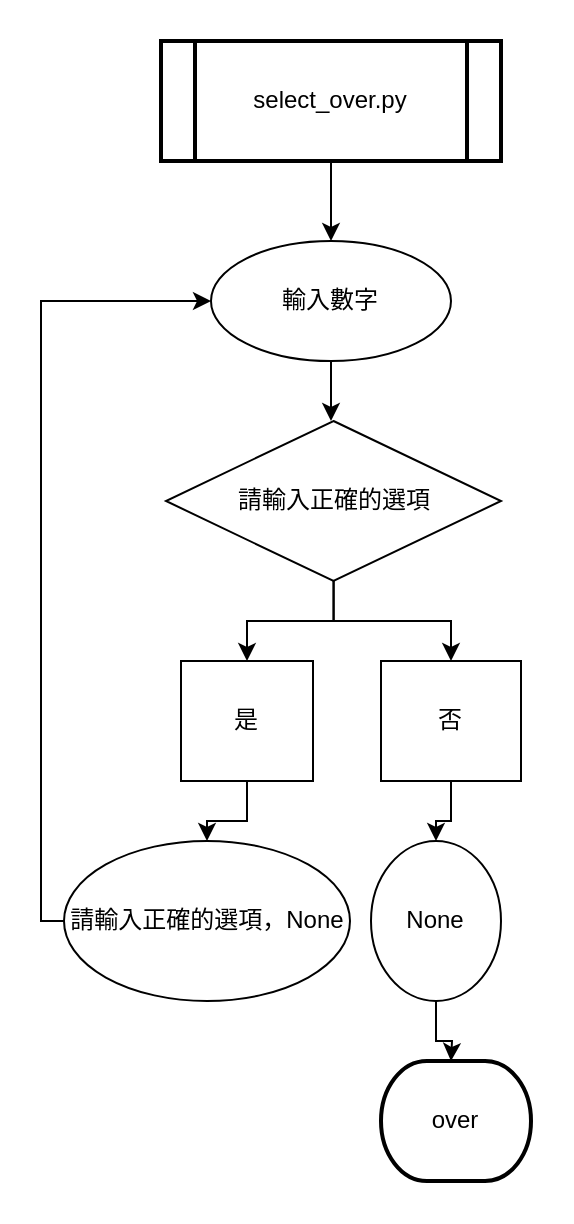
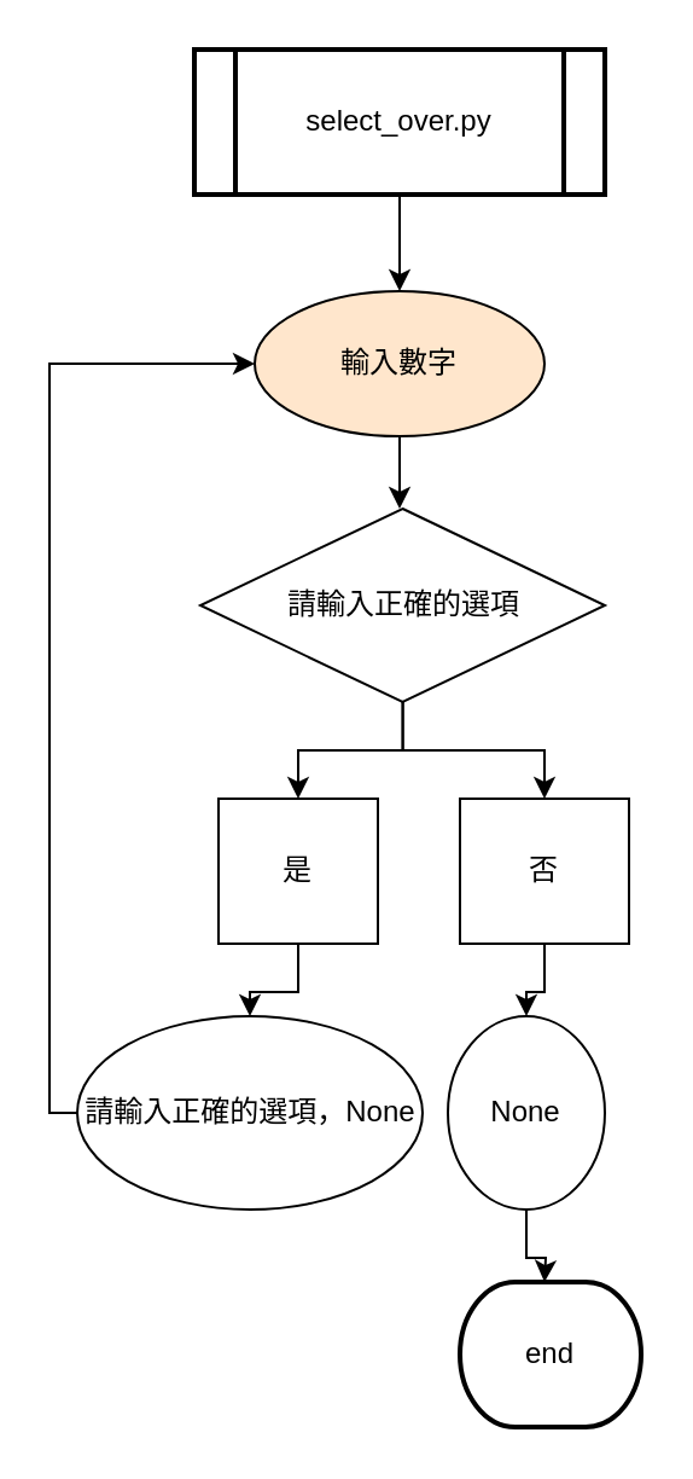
  <mxCell id="0" />
  <mxCell id="1" parent="0" />
  <mxCell id="2" value="" style="edgeStyle=orthogonalEdgeStyle;rounded=0;orthogonalLoop=1;jettySize=auto;html=1;" edge="1" parent="1" source="3"><mxGeometry relative="1" as="geometry"><mxPoint x="165" y="120" as="targetPoint" /></mxGeometry></mxCell>
  <mxCell id="3" value="&lt;font style=&quot;vertical-align: inherit;&quot;&gt;&lt;font style=&quot;vertical-align: inherit;&quot;&gt;&lt;font style=&quot;vertical-align: inherit;&quot;&gt;&lt;font style=&quot;vertical-align: inherit;&quot;&gt;select_over.py&lt;/font&gt;&lt;/font&gt;&lt;/font&gt;&lt;/font&gt;" style="shape=process;whiteSpace=wrap;html=1;backgroundOutline=1;strokeWidth=2;" vertex="1" parent="1"><mxGeometry x="80" y="20" width="170" height="60" as="geometry" /></mxCell>
  <mxCell id="4" value="" style="edgeStyle=orthogonalEdgeStyle;rounded=0;orthogonalLoop=1;jettySize=auto;html=1;" edge="1" parent="1" source="5"><mxGeometry relative="1" as="geometry"><mxPoint x="165" y="210" as="targetPoint" /></mxGeometry></mxCell>
- <mxCell id="5" value="&lt;font style=&quot;vertical-align: inherit;&quot;&gt;&lt;font style=&quot;vertical-align: inherit;&quot;&gt;輸入數字&lt;/font&gt;&lt;/font&gt;" style="ellipse;whiteSpace=wrap;html=1;" vertex="1" parent="1"><mxGeometry x="105" y="120" width="120" height="60" as="geometry" /></mxCell>
+ <mxCell id="5" value="&lt;font style=&quot;vertical-align: inherit;&quot;&gt;&lt;font style=&quot;vertical-align: inherit;&quot;&gt;輸入數字&lt;/font&gt;&lt;/font&gt;" style="ellipse;whiteSpace=wrap;html=1;fillColor=#ffe6cc;" vertex="1" parent="1"><mxGeometry x="105" y="120" width="120" height="60" as="geometry" /></mxCell>
  <mxCell id="6" value="" style="edgeStyle=orthogonalEdgeStyle;rounded=0;orthogonalLoop=1;jettySize=auto;html=1;" edge="1" parent="1" source="8" target="10"><mxGeometry relative="1" as="geometry" /></mxCell>
  <mxCell id="7" value="" style="edgeStyle=orthogonalEdgeStyle;rounded=0;orthogonalLoop=1;jettySize=auto;html=1;" edge="1" parent="1" source="8" target="12"><mxGeometry relative="1" as="geometry" /></mxCell>
  <mxCell id="8" value="&lt;font style=&quot;vertical-align: inherit;&quot;&gt;&lt;font style=&quot;vertical-align: inherit;&quot;&gt;請輸入正確的選項&lt;/font&gt;&lt;/font&gt;" style="rhombus;whiteSpace=wrap;html=1;" vertex="1" parent="1"><mxGeometry x="82.5" y="210" width="167.5" height="80" as="geometry" /></mxCell>
  <mxCell id="9" value="" style="edgeStyle=orthogonalEdgeStyle;rounded=0;orthogonalLoop=1;jettySize=auto;html=1;" edge="1" parent="1" source="10" target="14"><mxGeometry relative="1" as="geometry" /></mxCell>
  <mxCell id="10" value="是" style="whiteSpace=wrap;html=1;" vertex="1" parent="1"><mxGeometry x="90" y="330" width="66" height="60" as="geometry" /></mxCell>
  <mxCell id="11" value="" style="edgeStyle=orthogonalEdgeStyle;rounded=0;orthogonalLoop=1;jettySize=auto;html=1;" edge="1" parent="1" source="12" target="16"><mxGeometry relative="1" as="geometry" /></mxCell>
  <mxCell id="12" value="&lt;font style=&quot;vertical-align: inherit;&quot;&gt;&lt;font style=&quot;vertical-align: inherit;&quot;&gt;否&lt;/font&gt;&lt;/font&gt;" style="whiteSpace=wrap;html=1;" vertex="1" parent="1"><mxGeometry x="190" y="330" width="70" height="60" as="geometry" /></mxCell>
  <mxCell id="13" value="" style="edgeStyle=orthogonalEdgeStyle;rounded=0;orthogonalLoop=1;jettySize=auto;html=1;entryX=0;entryY=0.5;entryDx=0;entryDy=0;exitX=0;exitY=0.5;exitDx=0;exitDy=0;" edge="1" parent="1" source="14" target="5"><mxGeometry relative="1" as="geometry"><mxPoint x="29.5" y="420" as="sourcePoint" /><mxPoint x="100" y="150" as="targetPoint" /><Array as="points"><mxPoint x="20" y="460" /><mxPoint x="20" y="150" /></Array></mxGeometry></mxCell>
  <mxCell id="14" value="&lt;font style=&quot;vertical-align: inherit;&quot;&gt;&lt;font style=&quot;vertical-align: inherit;&quot;&gt;請輸入正確的選項，None&lt;br&gt;&lt;/font&gt;&lt;/font&gt;" style="ellipse;whiteSpace=wrap;html=1;" vertex="1" parent="1"><mxGeometry x="31.5" y="420" width="143" height="80" as="geometry" /></mxCell>
  <mxCell id="15" value="" style="edgeStyle=orthogonalEdgeStyle;rounded=0;orthogonalLoop=1;jettySize=auto;html=1;" edge="1" parent="1" source="16"><mxGeometry relative="1" as="geometry"><mxPoint x="225" y="530" as="targetPoint" /></mxGeometry></mxCell>
  <mxCell id="16" value="None" style="ellipse;whiteSpace=wrap;html=1;" vertex="1" parent="1"><mxGeometry x="185" y="420" width="65" height="80" as="geometry" /></mxCell>
- <mxCell id="17" value="over" style="strokeWidth=2;html=1;shape=mxgraph.flowchart.terminator;whiteSpace=wrap;" vertex="1" parent="1"><mxGeometry x="190" y="530" width="75" height="60" as="geometry" /></mxCell>
+ <mxCell id="17" value="end" style="strokeWidth=2;html=1;shape=mxgraph.flowchart.terminator;whiteSpace=wrap;" vertex="1" parent="1"><mxGeometry x="190" y="530" width="75" height="60" as="geometry" /></mxCell>
